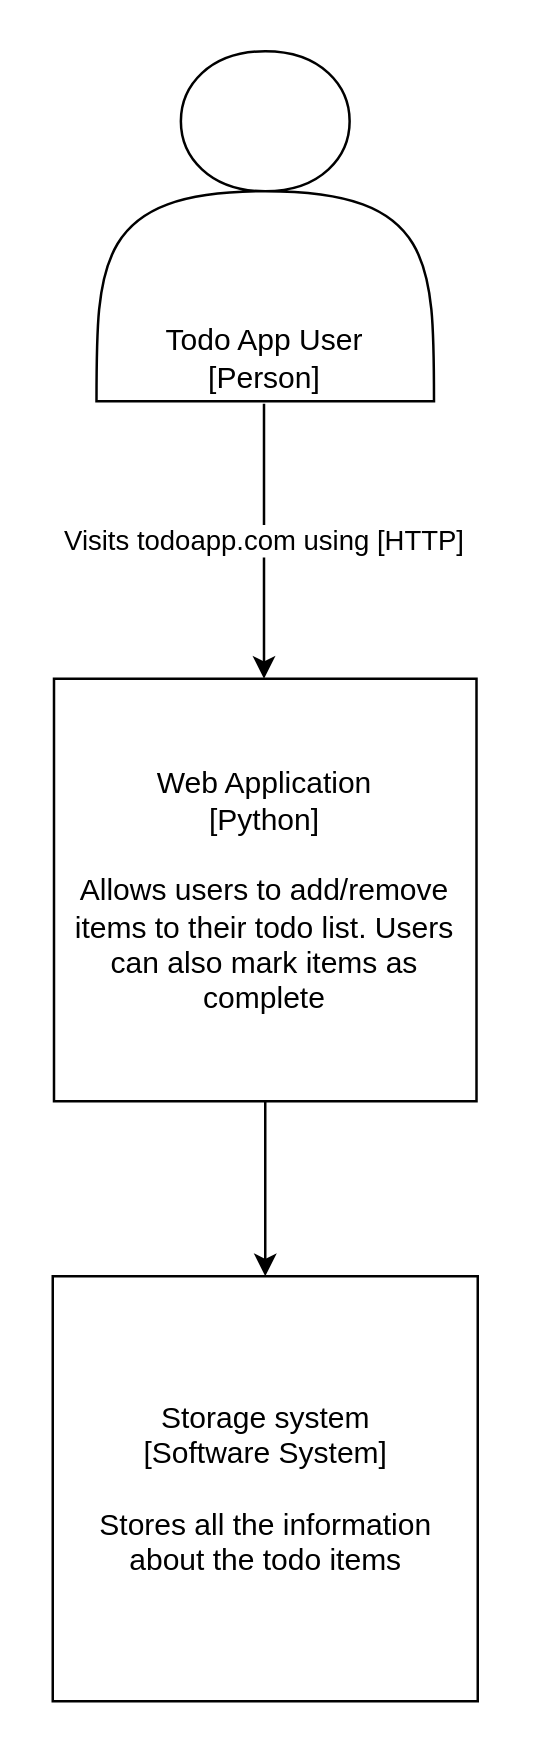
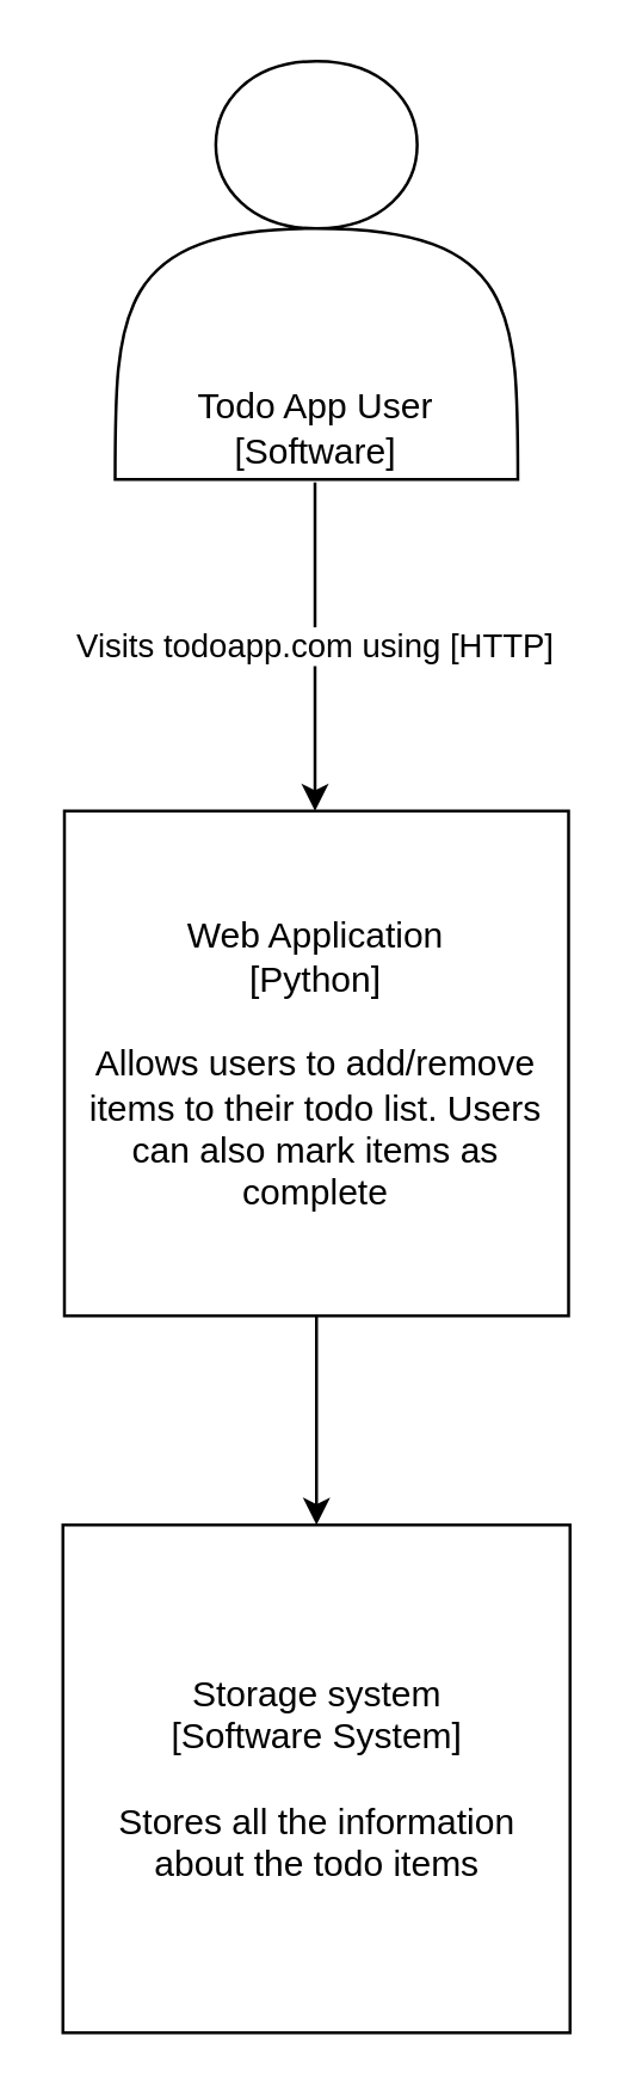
  <mxCell id="0" />
  <mxCell id="1" parent="0" />
  <mxCell id="2" value="Visits todoapp.com using [HTTP]" style="edgeStyle=orthogonalEdgeStyle;rounded=0;orthogonalLoop=1;jettySize=auto;html=1;strokeColor=default;jumpStyle=none;" edge="1" parent="1" target="4"><mxGeometry relative="1" as="geometry"><mxPoint x="105" y="161" as="sourcePoint" /></mxGeometry></mxCell>
  <mxCell id="3" value="" style="edgeStyle=orthogonalEdgeStyle;rounded=0;jumpStyle=none;orthogonalLoop=1;jettySize=auto;html=1;strokeColor=default;" edge="1" parent="1" source="4" target="6"><mxGeometry relative="1" as="geometry" /></mxCell>
  <mxCell id="4" value="Web Application&lt;br&gt;[Python]&lt;br&gt;&lt;br&gt;Allows users to add/remove items to their todo list. Users can also mark items as complete" style="whiteSpace=wrap;html=1;aspect=fixed;" vertex="1" parent="1"><mxGeometry x="21" y="271" width="169" height="169" as="geometry" /></mxCell>
- <mxCell id="5" value="Todo App User&lt;br&gt;[Person]&lt;br&gt;" style="shape=actor;whiteSpace=wrap;html=1;verticalAlign=bottom;" vertex="1" parent="1"><mxGeometry x="38" y="20" width="135" height="140" as="geometry" /></mxCell>
+ <mxCell id="5" value="Todo App User&lt;br&gt;[Software]&lt;br&gt;" style="shape=actor;whiteSpace=wrap;html=1;verticalAlign=bottom;" vertex="1" parent="1"><mxGeometry x="38" y="20" width="135" height="140" as="geometry" /></mxCell>
  <mxCell id="6" value="Storage system&lt;br&gt;[Software System]&lt;br&gt;&lt;br&gt;&lt;div&gt;&lt;span&gt;Stores all the information &lt;br&gt;about the todo items&lt;/span&gt;&lt;/div&gt;" style="whiteSpace=wrap;html=1;aspect=fixed;verticalAlign=middle;" vertex="1" parent="1"><mxGeometry x="20.5" y="510" width="170" height="170" as="geometry" /></mxCell>
